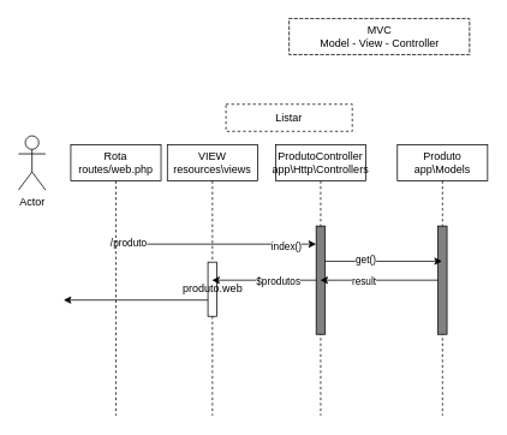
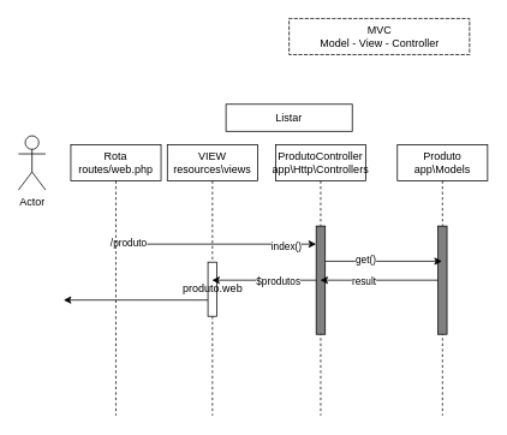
  <mxCell id="0" />
  <mxCell id="1" parent="0" />
  <mxCell id="2" value="MVC&lt;br&gt;Model - View - Controller" style="shape=partialRectangle;html=1;top=1;align=center;dashed=1;" parent="1" vertex="1"><mxGeometry x="320" y="20" width="200" height="40" as="geometry" /></mxCell>
  <mxCell id="3" value="ProdutoController&lt;br&gt;app\Http\Controllers" style="shape=umlLifeline;perimeter=lifelinePerimeter;whiteSpace=wrap;html=1;container=1;collapsible=0;recursiveResize=0;outlineConnect=0;align=center;" parent="1" vertex="1"><mxGeometry x="305" y="160" width="100" height="300" as="geometry" /></mxCell>
  <mxCell id="4" value="" style="html=1;points=[];perimeter=orthogonalPerimeter;fillColor=#808080;" parent="3" vertex="1"><mxGeometry x="45" y="90" width="10" height="120" as="geometry" /></mxCell>
  <mxCell id="5" value="VIEW&lt;br&gt;resources\views" style="shape=umlLifeline;perimeter=lifelinePerimeter;whiteSpace=wrap;html=1;container=1;collapsible=0;recursiveResize=0;outlineConnect=0;align=center;" parent="1" vertex="1"><mxGeometry x="185" y="160" width="100" height="300" as="geometry" /></mxCell>
  <mxCell id="6" value="produto.web" style="html=1;points=[];perimeter=orthogonalPerimeter;" parent="5" vertex="1"><mxGeometry x="45" y="130" width="10" height="60" as="geometry" /></mxCell>
  <mxCell id="7" value="Produto&lt;br&gt;app\Models" style="shape=umlLifeline;perimeter=lifelinePerimeter;whiteSpace=wrap;html=1;container=1;collapsible=0;recursiveResize=0;outlineConnect=0;align=center;" parent="1" vertex="1"><mxGeometry x="440" y="160" width="100" height="300" as="geometry" /></mxCell>
  <mxCell id="8" value="" style="html=1;points=[];perimeter=orthogonalPerimeter;fillColor=#808080;" parent="7" vertex="1"><mxGeometry x="45" y="90" width="10" height="120" as="geometry" /></mxCell>
  <mxCell id="9" style="edgeStyle=orthogonalEdgeStyle;rounded=0;orthogonalLoop=1;jettySize=auto;html=1;" parent="1" edge="1"><mxGeometry relative="1" as="geometry"><mxPoint x="129.81" y="270" as="sourcePoint" /><mxPoint x="350" y="270" as="targetPoint" /><Array as="points" /></mxGeometry></mxCell>
  <mxCell id="10" value="index()" style="edgeLabel;html=1;align=center;verticalAlign=middle;resizable=0;points=[];" parent="9" vertex="1" connectable="0"><mxGeometry x="0.699" y="-2" relative="1" as="geometry"><mxPoint as="offset" /></mxGeometry></mxCell>
  <mxCell id="11" value="/produto" style="edgeLabel;html=1;align=center;verticalAlign=middle;resizable=0;points=[];" parent="9" vertex="1" connectable="0"><mxGeometry x="-0.892" y="2" relative="1" as="geometry"><mxPoint as="offset" /></mxGeometry></mxCell>
  <mxCell id="12" value="Rota&lt;br&gt;routes/web.php" style="shape=umlLifeline;perimeter=lifelinePerimeter;whiteSpace=wrap;html=1;container=1;collapsible=0;recursiveResize=0;outlineConnect=0;align=center;" parent="1" vertex="1"><mxGeometry x="78" y="160" width="100" height="300" as="geometry" /></mxCell>
  <mxCell id="13" value="Actor" style="shape=umlActor;verticalLabelPosition=bottom;verticalAlign=top;html=1;" parent="1" vertex="1"><mxGeometry x="20" y="150" width="30" height="60" as="geometry" /></mxCell>
  <mxCell id="14" style="edgeStyle=orthogonalEdgeStyle;rounded=0;orthogonalLoop=1;jettySize=auto;html=1;" parent="1" edge="1"><mxGeometry relative="1" as="geometry"><mxPoint x="360" y="289" as="sourcePoint" /><mxPoint x="489.5" y="289" as="targetPoint" /></mxGeometry></mxCell>
  <mxCell id="15" value="get()" style="edgeLabel;html=1;align=center;verticalAlign=middle;resizable=0;points=[];" parent="14" vertex="1" connectable="0"><mxGeometry x="-0.314" y="2" relative="1" as="geometry"><mxPoint as="offset" /></mxGeometry></mxCell>
  <mxCell id="16" style="edgeStyle=orthogonalEdgeStyle;rounded=0;orthogonalLoop=1;jettySize=auto;html=1;" parent="1" source="8" target="3" edge="1"><mxGeometry relative="1" as="geometry" /></mxCell>
  <mxCell id="17" value="result" style="edgeLabel;html=1;align=center;verticalAlign=middle;resizable=0;points=[];" parent="16" vertex="1" connectable="0"><mxGeometry x="0.27" y="1" relative="1" as="geometry"><mxPoint as="offset" /></mxGeometry></mxCell>
  <mxCell id="18" style="edgeStyle=orthogonalEdgeStyle;rounded=0;orthogonalLoop=1;jettySize=auto;html=1;" parent="1" edge="1"><mxGeometry relative="1" as="geometry"><mxPoint x="230" y="332.034" as="sourcePoint" /><mxPoint x="70" y="332" as="targetPoint" /><Array as="points"><mxPoint x="130" y="332" /></Array></mxGeometry></mxCell>
  <mxCell id="19" style="edgeStyle=orthogonalEdgeStyle;rounded=0;orthogonalLoop=1;jettySize=auto;html=1;" parent="1" source="4" target="5" edge="1"><mxGeometry relative="1" as="geometry" /></mxCell>
  <mxCell id="20" value="$produtos" style="edgeLabel;html=1;align=center;verticalAlign=middle;resizable=0;points=[];" parent="19" vertex="1" connectable="0"><mxGeometry x="-0.252" y="1" relative="1" as="geometry"><mxPoint as="offset" /></mxGeometry></mxCell>
- <mxCell id="21" value="Listar" style="fontStyle=0;dashed=1;align=center;" parent="1" vertex="1"><mxGeometry x="250" y="115" width="140" height="30" as="geometry" /></mxCell>
+ <mxCell id="21" value="Listar" style="fontStyle=0;dashed=0;align=center;" parent="1" vertex="1"><mxGeometry x="250" y="115" width="140" height="30" as="geometry" /></mxCell>
